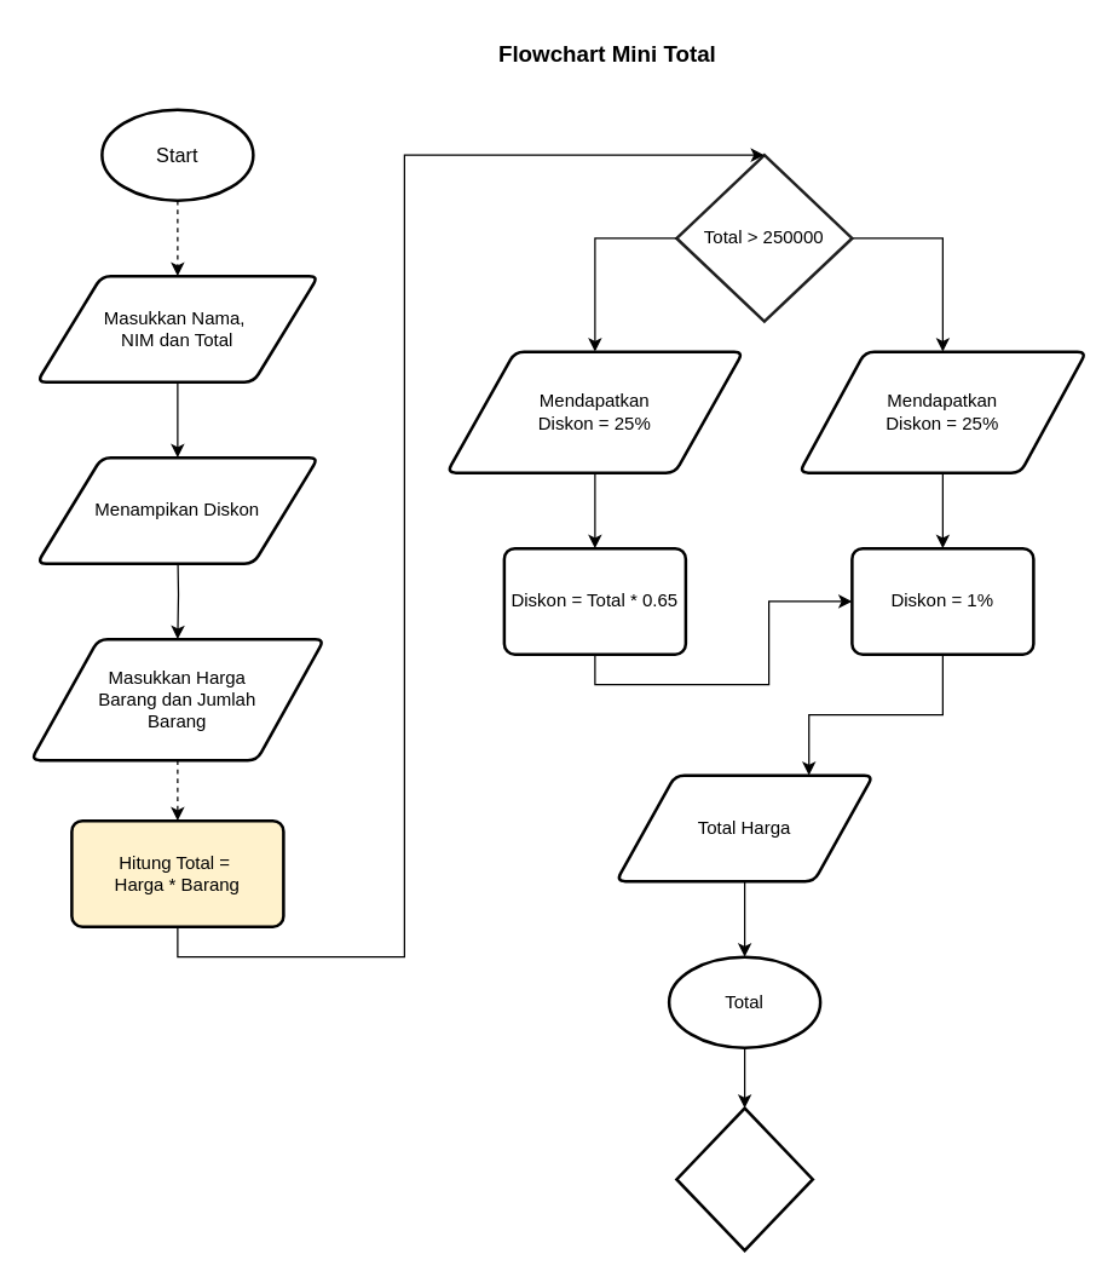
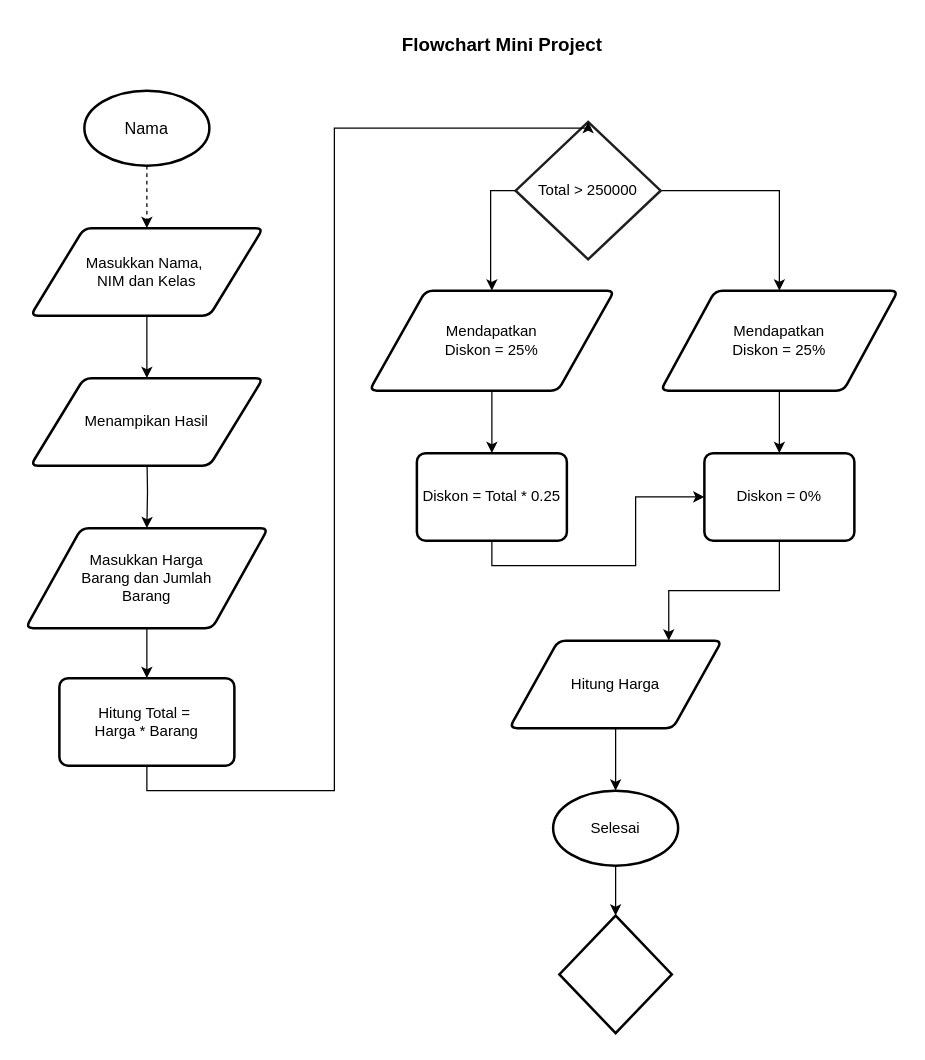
  <mxCell id="0" />
  <mxCell id="1" parent="0" />
  <mxCell id="2" style="edgeStyle=orthogonalEdgeStyle;rounded=0;orthogonalLoop=1;jettySize=auto;html=1;exitX=0.5;exitY=1;exitDx=0;exitDy=0;" edge="1" parent="1" source="3" target="17"><mxGeometry relative="1" as="geometry" /></mxCell>
- <mxCell id="3" value="Diskon = Total * 0.65" style="rounded=1;whiteSpace=wrap;html=1;absoluteArcSize=1;arcSize=14;strokeWidth=2;" parent="1" vertex="1"><mxGeometry x="333" y="362" width="120" height="70" as="geometry" /></mxCell>
+ <mxCell id="3" value="Diskon = Total * 0.25" style="rounded=1;whiteSpace=wrap;html=1;absoluteArcSize=1;arcSize=14;strokeWidth=2;" parent="1" vertex="1"><mxGeometry x="333" y="362" width="120" height="70" as="geometry" /></mxCell>
  <mxCell id="4" style="edgeStyle=orthogonalEdgeStyle;rounded=0;orthogonalLoop=1;jettySize=auto;html=1;exitX=1;exitY=0.5;exitDx=0;exitDy=0;entryX=0.5;entryY=0;entryDx=0;entryDy=0;" edge="1" parent="1" source="5" target="27"><mxGeometry relative="1" as="geometry"><mxPoint x="627" y="222" as="targetPoint" /></mxGeometry></mxCell>
- <mxCell id="5" value="Total &amp;gt; 250000" style="rhombus;whiteSpace=wrap;html=1;strokeColor=#1F1F1F;shadow=0;strokeWidth=2;" parent="1" vertex="1"><mxGeometry x="447" y="102" width="116" height="110" as="geometry" /></mxCell>
+ <mxCell id="5" value="Total &amp;gt; 250000" style="rhombus;whiteSpace=wrap;html=1;strokeColor=#1F1F1F;shadow=0;strokeWidth=2;" parent="1" vertex="1"><mxGeometry x="412" y="97" width="116" height="110" as="geometry" /></mxCell>
  <mxCell id="6" style="edgeStyle=orthogonalEdgeStyle;rounded=0;orthogonalLoop=1;jettySize=auto;html=1;exitX=0.5;exitY=1;exitDx=0;exitDy=0;exitPerimeter=0;dashed=1;" parent="1" source="7" target="10" edge="1"><mxGeometry relative="1" as="geometry" /></mxCell>
- <mxCell id="7" value="&lt;font style=&quot;font-size: 13px;&quot;&gt;Start&lt;/font&gt;" style="strokeWidth=2;html=1;shape=mxgraph.flowchart.start_1;whiteSpace=wrap;" parent="1" vertex="1"><mxGeometry x="67" y="72" width="100" height="60" as="geometry" /></mxCell>
- <mxCell id="8" value="&lt;b&gt;&lt;font style=&quot;font-size: 15px;&quot;&gt;Flowchart Mini Total&lt;/font&gt;&lt;/b&gt;" style="text;html=1;align=center;verticalAlign=middle;resizable=0;points=[];autosize=1;strokeColor=none;fillColor=none;" parent="1" vertex="1"><mxGeometry x="311" y="20" width="180" height="30" as="geometry" /></mxCell>
+ <mxCell id="7" value="&lt;font style=&quot;font-size: 13px;&quot;&gt;Nama&lt;/font&gt;" style="strokeWidth=2;html=1;shape=mxgraph.flowchart.start_1;whiteSpace=wrap;" parent="1" vertex="1"><mxGeometry x="67" y="72" width="100" height="60" as="geometry" /></mxCell>
+ <mxCell id="8" value="&lt;b&gt;&lt;font style=&quot;font-size: 15px;&quot;&gt;Flowchart Mini Project&lt;/font&gt;&lt;/b&gt;" style="text;html=1;align=center;verticalAlign=middle;resizable=0;points=[];autosize=1;strokeColor=none;fillColor=none;" parent="1" vertex="1"><mxGeometry x="311" y="20" width="180" height="30" as="geometry" /></mxCell>
  <mxCell id="9" style="edgeStyle=orthogonalEdgeStyle;rounded=0;orthogonalLoop=1;jettySize=auto;html=1;exitX=0.5;exitY=1;exitDx=0;exitDy=0;" parent="1" source="10" edge="1"><mxGeometry relative="1" as="geometry"><mxPoint x="117" y="302" as="targetPoint" /></mxGeometry></mxCell>
- <mxCell id="10" value="&lt;font style=&quot;font-size: 12px;&quot;&gt;Masukkan Nama,&amp;nbsp;&lt;/font&gt;&lt;div&gt;&lt;font style=&quot;font-size: 12px;&quot;&gt;NIM&amp;nbsp;&lt;/font&gt;&lt;span style=&quot;background-color: initial;&quot;&gt;dan Total&lt;/span&gt;&lt;/div&gt;" style="shape=parallelogram;html=1;strokeWidth=2;perimeter=parallelogramPerimeter;whiteSpace=wrap;rounded=1;arcSize=12;size=0.23;" parent="1" vertex="1"><mxGeometry x="24" y="182" width="186" height="70" as="geometry" /></mxCell>
+ <mxCell id="10" value="&lt;font style=&quot;font-size: 12px;&quot;&gt;Masukkan Nama,&amp;nbsp;&lt;/font&gt;&lt;div&gt;&lt;font style=&quot;font-size: 12px;&quot;&gt;NIM&amp;nbsp;&lt;/font&gt;&lt;span style=&quot;background-color: initial;&quot;&gt;dan Kelas&lt;/span&gt;&lt;/div&gt;" style="shape=parallelogram;html=1;strokeWidth=2;perimeter=parallelogramPerimeter;whiteSpace=wrap;rounded=1;arcSize=12;size=0.23;" parent="1" vertex="1"><mxGeometry x="24" y="182" width="186" height="70" as="geometry" /></mxCell>
  <mxCell id="11" style="edgeStyle=orthogonalEdgeStyle;rounded=0;orthogonalLoop=1;jettySize=auto;html=1;exitX=0.5;exitY=1;exitDx=0;exitDy=0;entryX=0.5;entryY=0;entryDx=0;entryDy=0;" parent="1" target="13" edge="1"><mxGeometry relative="1" as="geometry"><mxPoint x="117" y="362" as="sourcePoint" /></mxGeometry></mxCell>
- <mxCell id="12" style="edgeStyle=orthogonalEdgeStyle;rounded=0;orthogonalLoop=1;jettySize=auto;html=1;exitX=0.5;exitY=1;exitDx=0;exitDy=0;dashed=1;" parent="1" source="13" target="15" edge="1"><mxGeometry relative="1" as="geometry" /></mxCell>
+ <mxCell id="12" style="edgeStyle=orthogonalEdgeStyle;rounded=0;orthogonalLoop=1;jettySize=auto;html=1;exitX=0.5;exitY=1;exitDx=0;exitDy=0;" parent="1" source="13" target="15" edge="1"><mxGeometry relative="1" as="geometry" /></mxCell>
  <mxCell id="13" value="Masukkan Harga&lt;div&gt;&amp;nbsp;Barang&lt;span style=&quot;background-color: initial;&quot;&gt;&amp;nbsp;dan Jumlah&amp;nbsp;&lt;/span&gt;&lt;/div&gt;&lt;div&gt;&lt;span style=&quot;background-color: initial;&quot;&gt;Barang&lt;/span&gt;&lt;/div&gt;" style="shape=parallelogram;html=1;strokeWidth=2;perimeter=parallelogramPerimeter;whiteSpace=wrap;rounded=1;arcSize=12;size=0.23;align=center;" parent="1" vertex="1"><mxGeometry x="20" y="422" width="194" height="80" as="geometry" /></mxCell>
  <mxCell id="14" style="edgeStyle=orthogonalEdgeStyle;rounded=0;orthogonalLoop=1;jettySize=auto;html=1;exitX=0.5;exitY=1;exitDx=0;exitDy=0;entryX=0.5;entryY=0;entryDx=0;entryDy=0;" parent="1" source="15" target="5" edge="1"><mxGeometry relative="1" as="geometry"><mxPoint x="437" y="152" as="targetPoint" /><Array as="points"><mxPoint x="117" y="632" /><mxPoint x="267" y="632" /><mxPoint x="267" y="102" /></Array></mxGeometry></mxCell>
- <mxCell id="15" value="Hitung Total =&amp;nbsp;&lt;div&gt;Harga * Barang&lt;/div&gt;" style="rounded=1;whiteSpace=wrap;html=1;absoluteArcSize=1;arcSize=14;strokeWidth=2;fillColor=#fff2cc;" parent="1" vertex="1"><mxGeometry x="47" y="542" width="140" height="70" as="geometry" /></mxCell>
+ <mxCell id="15" value="Hitung Total =&amp;nbsp;&lt;div&gt;Harga * Barang&lt;/div&gt;" style="rounded=1;whiteSpace=wrap;html=1;absoluteArcSize=1;arcSize=14;strokeWidth=2;" parent="1" vertex="1"><mxGeometry x="47" y="542" width="140" height="70" as="geometry" /></mxCell>
  <mxCell id="16" style="edgeStyle=orthogonalEdgeStyle;rounded=0;orthogonalLoop=1;jettySize=auto;html=1;exitX=0.5;exitY=1;exitDx=0;exitDy=0;entryX=0.75;entryY=0;entryDx=0;entryDy=0;" edge="1" parent="1" source="17" target="22"><mxGeometry relative="1" as="geometry"><Array as="points"><mxPoint x="623" y="472" /><mxPoint x="535" y="472" /></Array></mxGeometry></mxCell>
- <mxCell id="17" value="Diskon = 1%" style="rounded=1;whiteSpace=wrap;html=1;absoluteArcSize=1;arcSize=14;strokeWidth=2;" parent="1" vertex="1"><mxGeometry x="563" y="362" width="120" height="70" as="geometry" /></mxCell>
+ <mxCell id="17" value="Diskon = 0%" style="rounded=1;whiteSpace=wrap;html=1;absoluteArcSize=1;arcSize=14;strokeWidth=2;" parent="1" vertex="1"><mxGeometry x="563" y="362" width="120" height="70" as="geometry" /></mxCell>
  <mxCell id="18" style="edgeStyle=orthogonalEdgeStyle;rounded=0;orthogonalLoop=1;jettySize=auto;html=1;exitX=0.5;exitY=1;exitDx=0;exitDy=0;" edge="1" parent="1" source="19" target="3"><mxGeometry relative="1" as="geometry" /></mxCell>
  <mxCell id="19" value="&amp;nbsp;Mendapatkan&amp;nbsp;&lt;div&gt;Diskon =&amp;nbsp;&lt;span style=&quot;background-color: initial;&quot;&gt;25%&lt;/span&gt;&lt;/div&gt;" style="shape=parallelogram;html=1;strokeWidth=2;perimeter=parallelogramPerimeter;whiteSpace=wrap;rounded=1;arcSize=12;size=0.23;" parent="1" vertex="1"><mxGeometry x="295" y="232" width="196" height="80" as="geometry" /></mxCell>
  <mxCell id="20" style="edgeStyle=none;curved=1;rounded=0;orthogonalLoop=1;jettySize=auto;html=1;exitX=0;exitY=1;exitDx=0;exitDy=0;fontSize=12;startSize=8;endSize=8;" parent="1" source="5" target="5" edge="1"><mxGeometry relative="1" as="geometry" /></mxCell>
- <mxCell id="21" value="Menampikan Diskon" style="shape=parallelogram;html=1;strokeWidth=2;perimeter=parallelogramPerimeter;whiteSpace=wrap;rounded=1;arcSize=12;size=0.23;" vertex="1" parent="1"><mxGeometry x="24" y="302" width="186" height="70" as="geometry" /></mxCell>
- <mxCell id="22" value="Total Harga" style="shape=parallelogram;html=1;strokeWidth=2;perimeter=parallelogramPerimeter;whiteSpace=wrap;rounded=1;arcSize=12;size=0.23;" vertex="1" parent="1"><mxGeometry x="407" y="512" width="170" height="70" as="geometry" /></mxCell>
+ <mxCell id="21" value="Menampikan Hasil" style="shape=parallelogram;html=1;strokeWidth=2;perimeter=parallelogramPerimeter;whiteSpace=wrap;rounded=1;arcSize=12;size=0.23;" vertex="1" parent="1"><mxGeometry x="24" y="302" width="186" height="70" as="geometry" /></mxCell>
+ <mxCell id="22" value="Hitung Harga" style="shape=parallelogram;html=1;strokeWidth=2;perimeter=parallelogramPerimeter;whiteSpace=wrap;rounded=1;arcSize=12;size=0.23;" vertex="1" parent="1"><mxGeometry x="407" y="512" width="170" height="70" as="geometry" /></mxCell>
  <mxCell id="23" style="edgeStyle=orthogonalEdgeStyle;rounded=0;orthogonalLoop=1;jettySize=auto;html=1;exitX=0.5;exitY=1;exitDx=0;exitDy=0;exitPerimeter=0;entryX=0;entryY=0.5;entryDx=0;entryDy=0;" edge="1" parent="1" source="24" target="29"><mxGeometry relative="1" as="geometry" /></mxCell>
- <mxCell id="24" value="Total" style="strokeWidth=2;html=1;shape=mxgraph.flowchart.start_1;whiteSpace=wrap;" vertex="1" parent="1"><mxGeometry x="442" y="632" width="100" height="60" as="geometry" /></mxCell>
+ <mxCell id="24" value="Selesai" style="strokeWidth=2;html=1;shape=mxgraph.flowchart.start_1;whiteSpace=wrap;" vertex="1" parent="1"><mxGeometry x="442" y="632" width="100" height="60" as="geometry" /></mxCell>
  <mxCell id="25" style="edgeStyle=orthogonalEdgeStyle;rounded=0;orthogonalLoop=1;jettySize=auto;html=1;exitX=0;exitY=0.5;exitDx=0;exitDy=0;entryX=0.5;entryY=0;entryDx=0;entryDy=0;" edge="1" parent="1" source="5" target="19"><mxGeometry relative="1" as="geometry"><mxPoint x="427" y="212" as="targetPoint" /></mxGeometry></mxCell>
  <mxCell id="26" style="edgeStyle=orthogonalEdgeStyle;rounded=0;orthogonalLoop=1;jettySize=auto;html=1;exitX=0.5;exitY=1;exitDx=0;exitDy=0;entryX=0.5;entryY=0;entryDx=0;entryDy=0;" edge="1" parent="1" source="27" target="17"><mxGeometry relative="1" as="geometry" /></mxCell>
  <mxCell id="27" value="&amp;nbsp;Mendapatkan&amp;nbsp;&lt;div&gt;Diskon =&amp;nbsp;&lt;span style=&quot;background-color: initial;&quot;&gt;25%&lt;/span&gt;&lt;/div&gt;" style="shape=parallelogram;html=1;strokeWidth=2;perimeter=parallelogramPerimeter;whiteSpace=wrap;rounded=1;arcSize=12;size=0.23;" vertex="1" parent="1"><mxGeometry x="528" y="232" width="190" height="80" as="geometry" /></mxCell>
  <mxCell id="28" style="edgeStyle=orthogonalEdgeStyle;rounded=0;orthogonalLoop=1;jettySize=auto;html=1;exitX=0.5;exitY=1;exitDx=0;exitDy=0;entryX=0.5;entryY=0;entryDx=0;entryDy=0;entryPerimeter=0;" edge="1" parent="1" source="22" target="24"><mxGeometry relative="1" as="geometry" /></mxCell>
  <mxCell id="29" value="" style="rhombus;whiteSpace=wrap;html=1;strokeWidth=2;direction=south;" vertex="1" parent="1"><mxGeometry x="447" y="732" width="90" height="94" as="geometry" /></mxCell>
